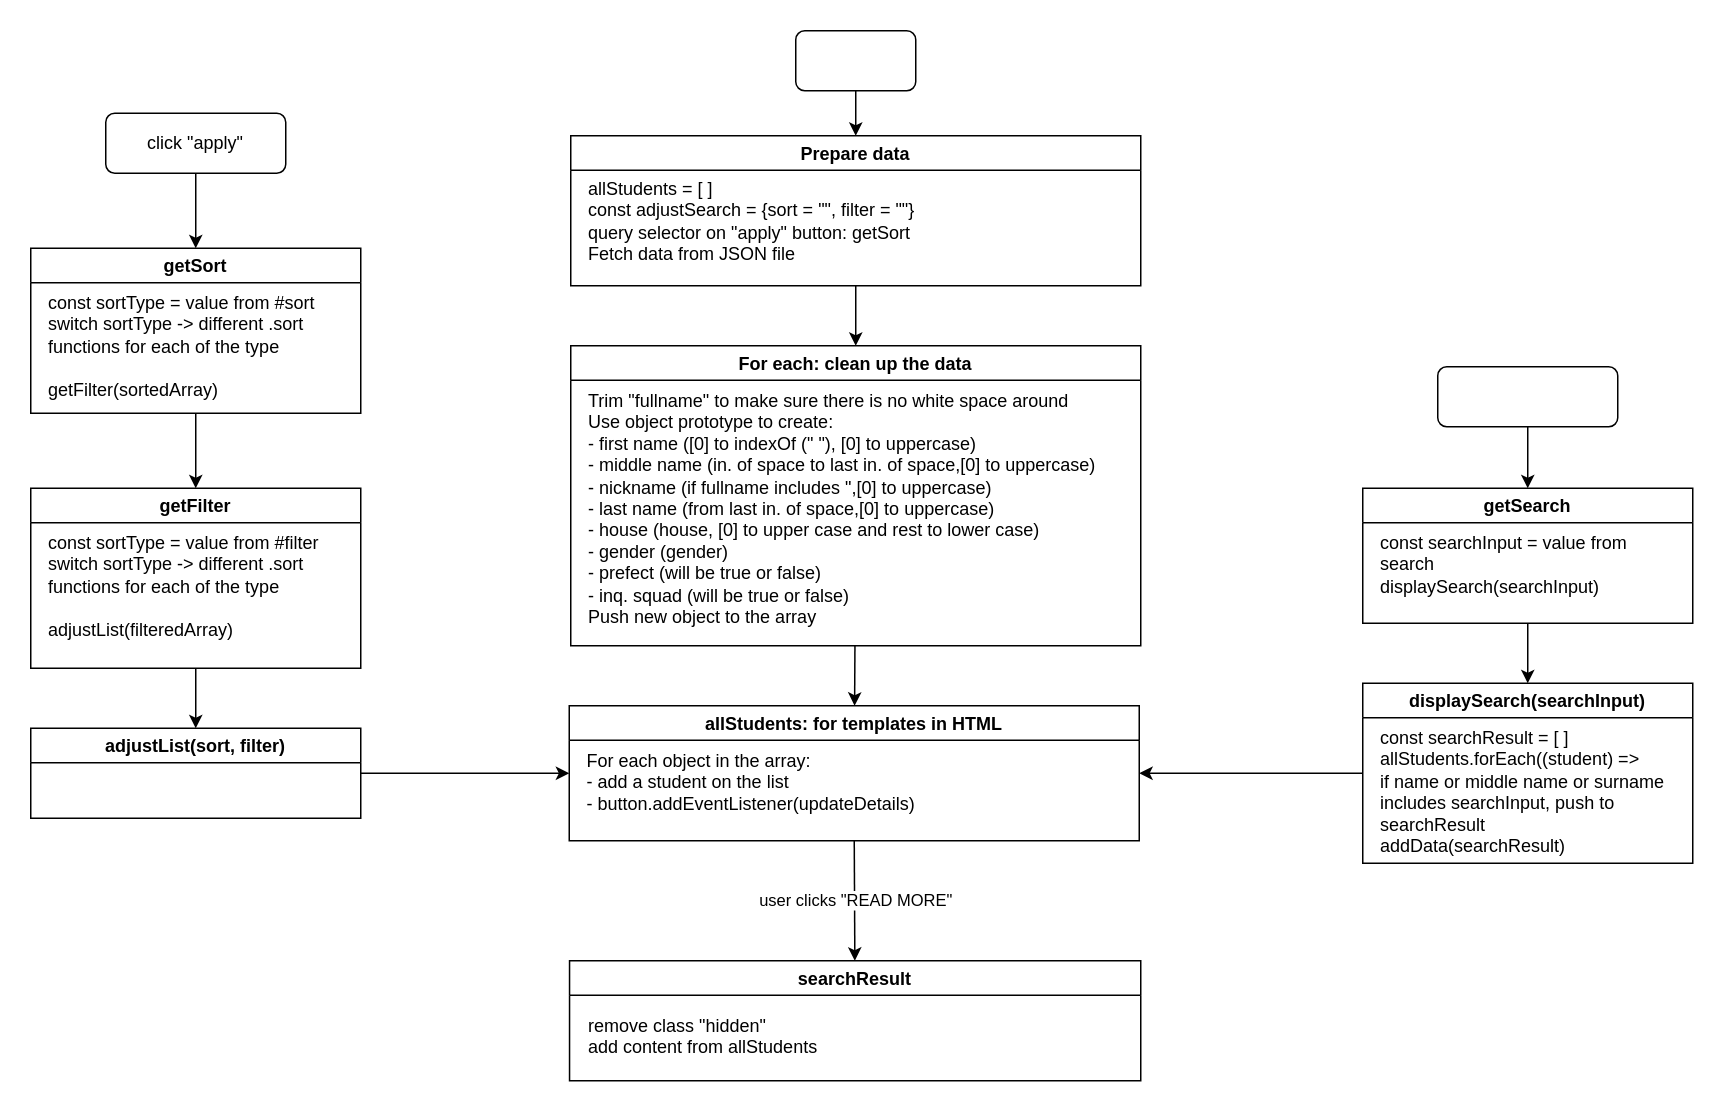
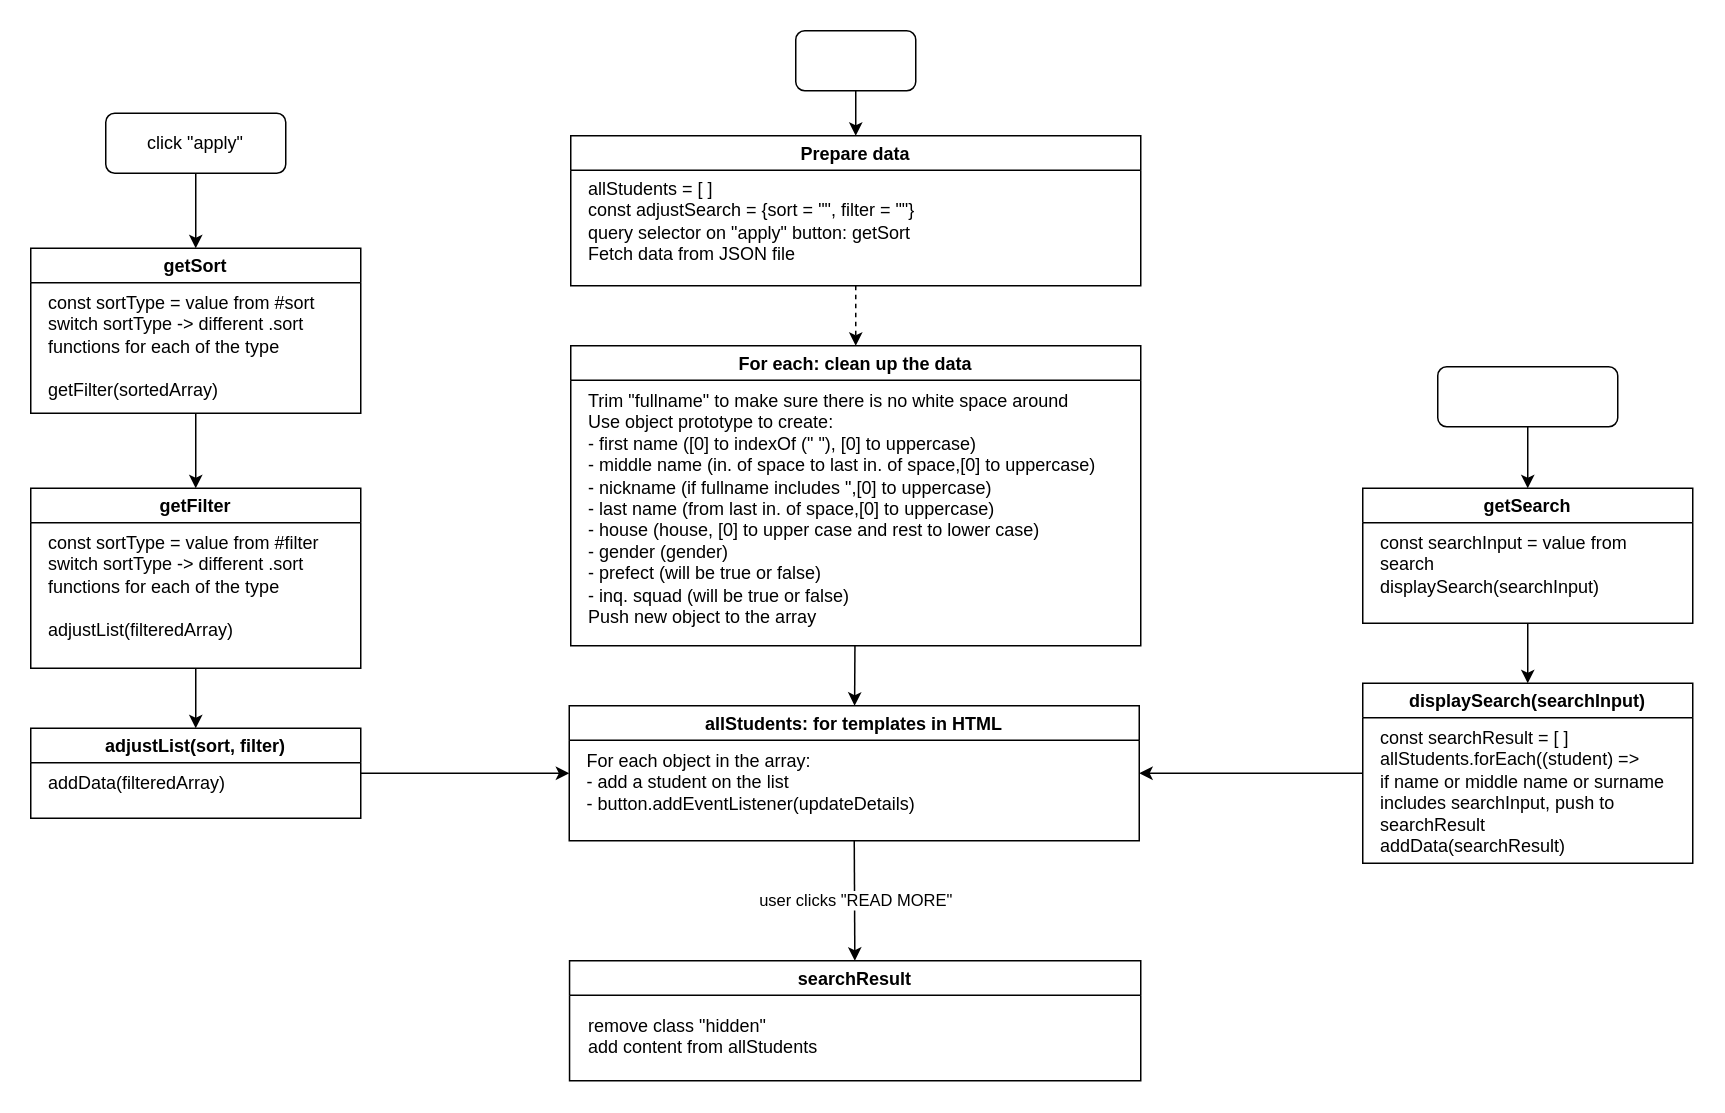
  <mxCell id="0" />
  <mxCell id="1" parent="0" />
  <mxCell id="2" value="" style="rounded=1;whiteSpace=wrap;html=1;" parent="1" vertex="1"><mxGeometry x="530" y="20" width="80" height="40" as="geometry" /></mxCell>
  <mxCell id="3" value="" style="endArrow=classic;html=1;exitX=0.5;exitY=1;exitDx=0;exitDy=0;" parent="1" source="2" target="5" edge="1"><mxGeometry width="50" height="50" relative="1" as="geometry"><mxPoint x="570" y="220" as="sourcePoint" /><mxPoint x="570" y="140" as="targetPoint" /></mxGeometry></mxCell>
- <mxCell id="4" style="edgeStyle=none;html=1;" parent="1" source="5" target="8" edge="1"><mxGeometry relative="1" as="geometry"><mxPoint x="570" y="240" as="targetPoint" /></mxGeometry></mxCell>
+ <mxCell id="4" style="edgeStyle=none;html=1;dashed=1;" parent="1" source="5" target="8" edge="1"><mxGeometry relative="1" as="geometry"><mxPoint x="570" y="240" as="targetPoint" /></mxGeometry></mxCell>
  <mxCell id="5" value="Prepare data" style="swimlane;" parent="1" vertex="1"><mxGeometry x="380" y="90" width="380" height="100" as="geometry" /></mxCell>
  <mxCell id="6" value="allStudents = [ ]&lt;br&gt;const adjustSearch = {sort = &quot;&quot;, filter = &quot;&quot;}&lt;br&gt;query selector on &quot;apply&quot; button: getSort&lt;br&gt;Fetch data from JSON file" style="text;html=1;strokeColor=none;fillColor=none;align=left;verticalAlign=top;whiteSpace=wrap;rounded=0;" parent="5" vertex="1"><mxGeometry x="10" y="22" width="360" height="68" as="geometry" /></mxCell>
  <mxCell id="7" style="edgeStyle=none;html=1;" parent="1" source="8" target="10" edge="1"><mxGeometry relative="1" as="geometry"><mxPoint x="570" y="460" as="targetPoint" /></mxGeometry></mxCell>
  <mxCell id="8" value="For each: clean up the data" style="swimlane;" parent="1" vertex="1"><mxGeometry x="380" y="230" width="380" height="200" as="geometry" /></mxCell>
  <mxCell id="9" value="Trim &quot;fullname&quot; to make sure there is no white space around&lt;br&gt;Use object prototype to create:&lt;br&gt;- first name ([0] to indexOf (&quot; &quot;), [0] to uppercase)&lt;br&gt;- middle name (in. of space to last in. of space,[0] to uppercase)&lt;br&gt;- nickname (if fullname includes &quot;,[0] to uppercase)&lt;br&gt;- last name (from last in. of space,[0] to uppercase)&lt;br&gt;- house (house, [0] to upper case and rest to lower case)&lt;br&gt;- gender (gender)&lt;br&gt;- prefect (will be true or false)&lt;br&gt;- inq. squad (will be true or false)&lt;br&gt;Push new object to the array" style="text;html=1;strokeColor=none;fillColor=none;align=left;verticalAlign=top;whiteSpace=wrap;rounded=0;" parent="8" vertex="1"><mxGeometry x="10" y="23" width="361" height="170" as="geometry" /></mxCell>
  <mxCell id="10" value="allStudents: for templates in HTML" style="swimlane;" parent="1" vertex="1"><mxGeometry x="379" y="470" width="380" height="90" as="geometry" /></mxCell>
  <mxCell id="11" value="&lt;font face=&quot;helvetica&quot;&gt;For each object in the array:&lt;br&gt;- add a student on the list&lt;br&gt;- button.addEventListener(updateDetails)&lt;br&gt;&lt;/font&gt;" style="text;whiteSpace=wrap;html=1;" parent="10" vertex="1"><mxGeometry x="10" y="23" width="360" height="57" as="geometry" /></mxCell>
  <mxCell id="12" value="" style="endArrow=classic;html=1;exitX=0.5;exitY=1;exitDx=0;exitDy=0;" parent="1" source="10" target="14" edge="1"><mxGeometry relative="1" as="geometry"><mxPoint x="570" y="610" as="sourcePoint" /><mxPoint x="569.6" y="670" as="targetPoint" /></mxGeometry></mxCell>
  <mxCell id="13" value="user clicks &quot;READ MORE&quot;" style="edgeLabel;resizable=0;html=1;align=center;verticalAlign=middle;" parent="12" connectable="0" vertex="1"><mxGeometry relative="1" as="geometry" /></mxCell>
  <mxCell id="14" value="searchResult" style="swimlane;" parent="1" vertex="1"><mxGeometry x="379.2" y="640" width="380.8" height="80" as="geometry" /></mxCell>
  <mxCell id="15" value="remove class &quot;hidden&quot;&lt;br&gt;add content from allStudents" style="text;html=1;strokeColor=none;fillColor=none;align=left;verticalAlign=top;whiteSpace=wrap;rounded=0;" parent="14" vertex="1"><mxGeometry x="10.8" y="30" width="359.2" height="40" as="geometry" /></mxCell>
  <mxCell id="16" style="edgeStyle=none;html=1;entryX=0.5;entryY=0;entryDx=0;entryDy=0;" parent="1" source="17" target="20" edge="1"><mxGeometry relative="1" as="geometry"><mxPoint x="100" y="345" as="targetPoint" /></mxGeometry></mxCell>
  <mxCell id="17" value="getSort" style="swimlane;" parent="1" vertex="1"><mxGeometry x="20" y="165" width="220" height="110" as="geometry" /></mxCell>
  <mxCell id="18" value="const sortType = value from #sort&lt;br&gt;switch sortType -&amp;gt; different .sort functions for each of the type&lt;br&gt;&lt;br&gt;getFilter(sortedArray)" style="text;html=1;strokeColor=none;fillColor=none;align=left;verticalAlign=top;whiteSpace=wrap;rounded=0;" parent="17" vertex="1"><mxGeometry x="10" y="23" width="200" height="87" as="geometry" /></mxCell>
  <mxCell id="19" style="edgeStyle=none;html=1;entryX=0.5;entryY=0;entryDx=0;entryDy=0;" parent="1" source="20" target="23" edge="1"><mxGeometry relative="1" as="geometry"><mxPoint x="100" y="525" as="targetPoint" /></mxGeometry></mxCell>
  <mxCell id="20" value="getFilter" style="swimlane;" parent="1" vertex="1"><mxGeometry x="20" y="325" width="220" height="120" as="geometry" /></mxCell>
  <mxCell id="21" value="const sortType = value from #filter&lt;br&gt;switch sortType -&amp;gt; different .sort functions for each of the type&lt;br&gt;&lt;br&gt;adjustList(filteredArray)" style="text;html=1;strokeColor=none;fillColor=none;align=left;verticalAlign=top;whiteSpace=wrap;rounded=0;" parent="20" vertex="1"><mxGeometry x="10" y="23" width="200" height="97" as="geometry" /></mxCell>
  <mxCell id="22" style="edgeStyle=none;html=1;entryX=0;entryY=0.5;entryDx=0;entryDy=0;" edge="1" parent="1" source="23" target="10"><mxGeometry relative="1" as="geometry" /></mxCell>
  <mxCell id="23" value="adjustList(sort, filter)" style="swimlane;startSize=23;" parent="1" vertex="1"><mxGeometry x="20" y="485" width="220" height="60" as="geometry" /></mxCell>
+ <mxCell id="24" value="addData(filteredArray)" style="text;html=1;strokeColor=none;fillColor=none;align=left;verticalAlign=top;whiteSpace=wrap;rounded=0;" parent="23" vertex="1"><mxGeometry x="10" y="23" width="200" height="27" as="geometry" /></mxCell>
  <mxCell id="25" style="edgeStyle=none;html=1;entryX=0.5;entryY=0;entryDx=0;entryDy=0;" edge="1" parent="1" source="26" target="17"><mxGeometry relative="1" as="geometry" /></mxCell>
  <mxCell id="26" value="" style="rounded=1;whiteSpace=wrap;html=1;" vertex="1" parent="1"><mxGeometry x="70" y="75" width="120" height="40" as="geometry" /></mxCell>
  <mxCell id="27" value="click &quot;apply&quot;" style="text;html=1;strokeColor=none;fillColor=none;align=center;verticalAlign=middle;whiteSpace=wrap;rounded=0;" vertex="1" parent="1"><mxGeometry x="80" y="80" width="100" height="30" as="geometry" /></mxCell>
  <mxCell id="28" style="edgeStyle=none;html=1;entryX=0.5;entryY=0;entryDx=0;entryDy=0;" edge="1" parent="1"><mxGeometry relative="1" as="geometry"><mxPoint x="1018" y="455" as="targetPoint" /><mxPoint x="1018" y="415" as="sourcePoint" /></mxGeometry></mxCell>
  <mxCell id="29" value="getSearch" style="swimlane;" vertex="1" parent="1"><mxGeometry x="908" y="325" width="220" height="90" as="geometry" /></mxCell>
  <mxCell id="30" value="const searchInput = value from search&lt;br&gt;displaySearch(searchInput)" style="text;html=1;strokeColor=none;fillColor=none;align=left;verticalAlign=top;whiteSpace=wrap;rounded=0;" vertex="1" parent="29"><mxGeometry x="10" y="23" width="200" height="70" as="geometry" /></mxCell>
  <mxCell id="31" style="edgeStyle=none;html=1;entryX=1;entryY=0.5;entryDx=0;entryDy=0;" edge="1" parent="1" source="32" target="10"><mxGeometry relative="1" as="geometry" /></mxCell>
  <mxCell id="32" value="displaySearch(searchInput)" style="swimlane;" vertex="1" parent="1"><mxGeometry x="908" y="455" width="220" height="120" as="geometry" /></mxCell>
  <mxCell id="33" value="const searchResult = [ ]&lt;br&gt;allStudents.forEach((student) =&amp;gt;&lt;br&gt;if name or middle name or surname includes searchInput, push to searchResult&lt;br&gt;addData(searchResult)" style="text;html=1;strokeColor=none;fillColor=none;align=left;verticalAlign=top;whiteSpace=wrap;rounded=0;" vertex="1" parent="32"><mxGeometry x="10" y="23" width="200" height="97" as="geometry" /></mxCell>
  <mxCell id="34" style="edgeStyle=none;html=1;entryX=0.5;entryY=0;entryDx=0;entryDy=0;" edge="1" parent="1" source="35"><mxGeometry relative="1" as="geometry"><mxPoint x="1018" y="325" as="targetPoint" /></mxGeometry></mxCell>
  <mxCell id="35" value="" style="rounded=1;whiteSpace=wrap;html=1;" vertex="1" parent="1"><mxGeometry x="958" y="244" width="120" height="40" as="geometry" /></mxCell>
